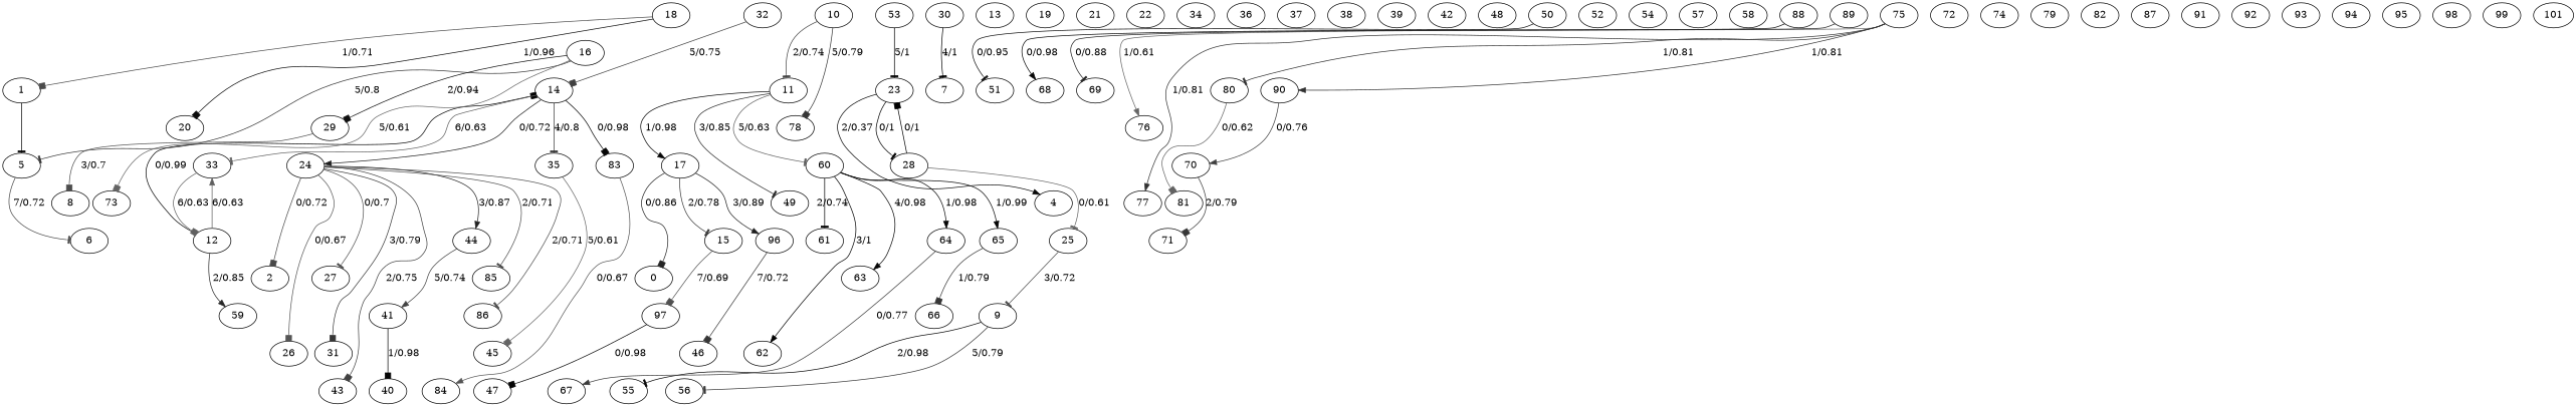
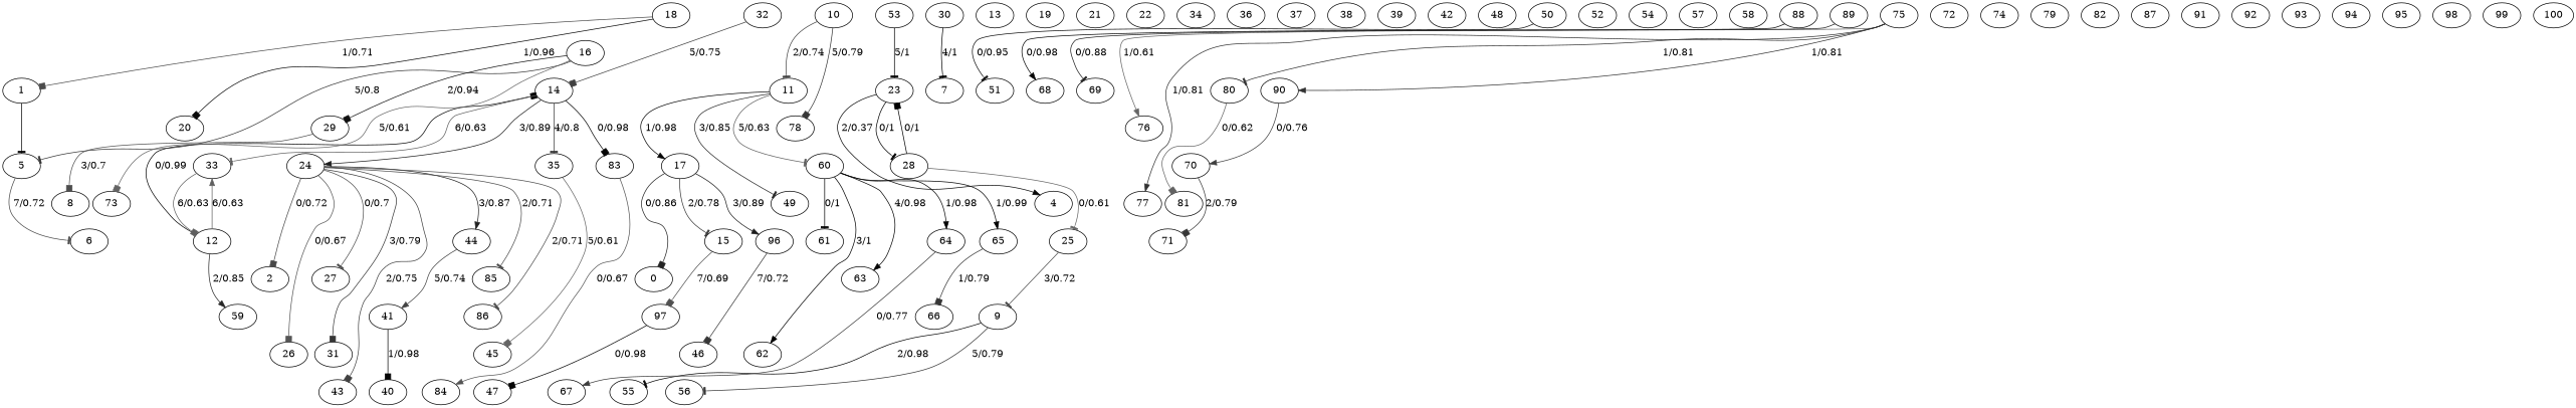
  digraph {
    compound=true
    node [dates=18015.9987515605]
    edge [arrowhead=box color="#050505" curved=1 "nb.mut"=0 weight=0.3]
    n1 [dates=17598.8164794007 label=5]
    n2 [dates=17616.9225967541 label=6]
    n3 [dates=18248.9987515605 label=1]
    n4 [dates=18218.9937578027 label=2]
    n5 [label=0]
    n6 [dates=17852.9787765293 label=4]
    n7 [dates=17668.936329588 label=7]
    n8 [dates=17746.9650436954 label=8]
    n9 [dates=17901.4032459426 label=9]
    n10 [dates=17926.9875156055 label=55]
    n11 [dates=17990.9875156055 label=56]
    n12 [dates=17926.9925093633 label=10]
    n13 [dates=17991 label=11]
    n14 [dates=17990.986267166 label=78]
    n15 [dates=18006.9350811486 label=17]
    n16 [dates=18006.9837702871 label=49]
    n17 [dates=18009.9950062422 label=60]
    n18 [dates=18009.9787765293 label=15]
    n19 [dates=18010.975031211 label=96]
    n20 [dates=18011 label=61]
    n21 [dates=18011.9937578027 label=62]
    n22 [dates=18012.986267166 label=63]
    n23 [dates=18013.9950062422 label=64]
    n24 [dates=18014.9937578027 label=65]
    n25 [dates=18123 label=12]
    n26 [dates=18139.9962546816 label=14]
    n27 [dates=18147.9800249688 label=33]
    n28 [dates=18139.9687890137 label=59]
    n29 [dates=18154.8514357054 label=24]
    n30 [dates=18147.9925093633 label=35]
    n31 [dates=18155 label=83]
    n32 [dates=18158.9875156055 label=13]
    n33 [dates=18210.9987515605 label=26]
    n34 [dates=18218.9975031211 label=27]
    n35 [dates=18158.9875156055 label=31]
    n36 [dates=18156 label=43]
    n37 [dates=18156.9937578027 label=44]
    n38 [dates=18156.9737827715 label=85]
    n39 [dates=18157.9912609238 label=86]
    n40 [dates=18154.9900124844 label=32]
    n41 [dates=18157.9825218477 label=45]
    n42 [dates=18155.9975031211 label=84]
    n43 [dates=18011.9900124844 label=97]
    n44 [dates=18159 label=47]
    n45 [dates=17557 label=16]
    n46 [dates=17598.4843945069 label=29]
    n47 [dates=17845.9650436954 label=73]
    n48 [dates=18135.9950062422 label=46]
    n49 [dates=18241.9987515605 label=18]
    n50 [dates=18245.9975031211 label=20]
    n51 [dates=18246.9962546816 label=19]
    n52 [dates=18262.9962546816 label=21]
    n53 [dates=18271.9937578027 label=22]
    n54 [dates=17845.9063670412 label=23]
    n55 [dates=17852.9213483146 label=28]
    n56 [dates=17859.9325842697 label=25]
    n57 [dates=18158.9925093633 label=41]
    n58 [dates=17616.975031211 label=30]
    n59 [dates=18135.9650436954 label=34]
    n60 [dates=18210.9762796504 label=36]
    n61 [dates=18210.9812734082 label=37]
    n62 [dates=17990.9837702871 label=38]
    n63 [dates=18210.9775280899 label=39]
    n64 [dates=18249 label=40]
    n65 [dates=18154.9850187266 label=42]
    n66 [dates=18159.9962546816 label=48]
    n67 [dates=18241.9937578027 label=50]
    n68 [dates=18246.9975031211 label=51]
    n69 [dates=18245.9987515605 label=52]
    n70 [dates=17746.9987515605 label=53]
    n71 [dates=17902.9712858926 label=54]
    n72 [dates=18210.9900124844 label=57]
    n73 [dates=18122.9900124844 label=58]
    n74 [dates=18016.9925093633 label=67]
    n75 [label=66]
    n76 [dates=18210.9987515605 label=68]
    n77 [dates=18246.9975031211 label=69]
    n78 [dates=18246 label=70]
    n79 [dates=18263 label=71]
    n80 [dates=18271.9900124844 label=72]
    n81 [dates=17859.9413233458 label=74]
    n82 [dates=18207.5405742821 label=75]
    n83 [dates=18218.9962546816 label=76]
    n84 [dates=18210.9650436954 label=77]
    n85 [dates=18210.7528089888 label=80]
    n86 [dates=18210.4444444444 label=90]
    n87 [dates=18248.9950062422 label=81]
    n88 [dates=18238.9962546816 label=79]
    n89 [dates=18158.9887640449 label=82]
    n90 [dates=18158.9925093633 label=87]
    n91 [dates=18159.9887640449 label=88]
    n92 [dates=18160.9900124844 label=89]
    n93 [dates=18161.9900124844 label=91]
    n94 [dates=18162.9875156055 label=92]
    n95 [dates=18163.9937578027 label=93]
    n96 [dates=18164.9825218477 label=94]
    n97 [dates=18165.9700374532 label=95]
    n98 [dates=18012.9650436954 label=98]
    n99 [dates=18013.9575530587 label=99]
-   n100 [dates=18014.9600499376 label=101]
+   n100 [dates=18014.9600499376 label=100]
    subgraph sub_1 {
      label="Cluster 1"
      n1
      n2
    }
    subgraph sub_2 {
      label="Cluster 1"
      n3
      n4
      n5
      n6
    }
    n1 -> n2 [arrowhead=tee color="#484848" label="7/0.72" "nb.mut"=7 weight=0.4]
    n3 -> n1 [arrowhead=tee color="" curved="" "nb.mut"="" weight=""]
    n9 -> n10 [arrowhead=tee label="2/0.98" "nb.mut"=2 weight=0.97752808988764]
    n9 -> n11 [arrowhead=tee color="#363636" label="5/0.79" "nb.mut"=5 weight=0.794007490636704]
    n12 -> n13 [arrowhead=tee color="#434343" label="2/0.74" "nb.mut"=2]
    n12 -> n14 [color="#363636" label="5/0.79" "nb.mut"=5 weight=0.787765293383271]
    n13 -> n15 [arrowhead=normal label="1/0.98" "nb.mut"=1 weight=0.4]
    n13 -> n16 [arrowhead=tee color="#272727" label="3/0.85" "nb.mut"=3 weight=0.850187265917603]
    n13 -> n17 [arrowhead=tee color="#5F5F5F" label="5/0.63" "nb.mut"=5 weight=0.629213483146067]
    n15 -> n5 [color="#242424" label="0/0.86" weight=0.2]
    n15 -> n18 [arrowhead=tee color="#393939" label="2/0.78" "nb.mut"=2 weight=0.5]
    n15 -> n19 [arrowhead=normal color="#1C1C1C" label="3/0.89" "nb.mut"=3 weight=0.886392009987516]
-   n17 -> n20 [arrowhead=tee color="#000000" label="2/0.74" weight=1]
+   n17 -> n20 [arrowhead=tee color="#000000" label="0/1" weight=1]
    n17 -> n21 [arrowhead=normal color="#000000" label="3/1" "nb.mut"=3 weight=0.995006242197253]
    n17 -> n22 [arrowhead=normal label="4/0.98" "nb.mut"=4 weight=0.975031210986267]
    n17 -> n23 [arrowhead=normal label="1/0.98" "nb.mut"=1 weight=0.982521847690387]
    n17 -> n24 [arrowhead=normal color="#030303" label="1/0.99" "nb.mut"=1 weight=0.987515605493134]
    n18 -> n43 [color="#505050" label="7/0.69" "nb.mut"=7 weight=0.689138576779026]
    n19 -> n48 [color="#363636" label="7/0.72" weight=0.791510611735331]
    n23 -> n74 [arrowhead=normal color="#3B3B3B" label="0/0.77" weight=0.769038701622971]
    n24 -> n75 [color="#363636" label="1/0.79" "nb.mut"=1 weight=0.791510611735331]
    n25 -> n26 [color="#030303" label="0/0.99" weight=0.4]
    n25 -> n27 [arrowhead=normal color="#5F5F5F" label="6/0.63" "nb.mut"=6 weight=4]
    n25 -> n28 [arrowhead=normal color="#272727" label="2/0.85" "nb.mut"=2 weight=0.84769038701623]
    n26 -> n27 [arrowhead=tee color="#5F5F5F" label="6/0.63" "nb.mut"=6 weight=0.8]
-   n26 -> n29 [arrowhead=normal color="#1C1C1C" label="0/0.72" "nb.mut"=3 weight=0.7]
+   n26 -> n29 [arrowhead=normal color="#1C1C1C" label="3/0.89" "nb.mut"=3 weight=0.7]
    n26 -> n30 [arrowhead=tee color="#343434" label="4/0.8" "nb.mut"=4 weight=10]
    n26 -> n31 [label="0/0.98" weight=0.975031210986267]
    n27 -> n25 [color="#5F5F5F" label="6/0.63" "nb.mut"=6 weight=0.1]
    n29 -> n4 [color="#484848" label="0/0.72" weight=0.2]
    n29 -> n33 [color="#555555" label="0/0.67" weight=0.5]
    n29 -> n34 [arrowhead=tee color="#4D4D4D" label="0/0.7"]
    n29 -> n35 [color="#363636" label="3/0.79" "nb.mut"=3]
    n29 -> n36 [color="#404040" label="2/0.75" "nb.mut"=2 weight=0.749063670411985]
    n29 -> n37 [arrowhead=normal color="#212121" label="3/0.87" "nb.mut"=3 weight=0.866416978776529]
    n29 -> n38 [arrowhead=tee color="#4B4B4B" label="2/0.71" "nb.mut"=2 weight=0.709113607990012]
    n29 -> n39 [arrowhead=tee color="#4B4B4B" label="2/0.71" "nb.mut"=2 weight=0.709113607990012]
    n30 -> n41 [color="#646464" label="5/0.61" "nb.mut"=5 weight=0.612983770287141]
    n31 -> n42 [arrowhead=normal color="#555555" label="0/0.67" weight=0.66916354556804]
    n37 -> n57 [arrowhead=normal color="#434343" label="5/0.74" "nb.mut"=5 weight=0.8]
    n40 -> n26 [color="#404040" label="5/0.75" "nb.mut"=5 weight=0.1]
    n43 -> n44 [label="0/0.98" weight=0.982521847690387]
    n45 -> n1 [arrowhead=tee color="#343434" label="5/0.8" "nb.mut"=5]
    n45 -> n46 [color="#0F0F0F" label="2/0.94" "nb.mut"=2 weight=0.1]
    n45 -> n47 [color="#646464" label="5/0.61" "nb.mut"=5 weight=0.607990012484395]
    n46 -> n8 [color="#4D4D4D" label="3/0.7" "nb.mut"=3 weight=0.01]
    n49 -> n3 [color="#4B4B4B" label="1/0.71" "nb.mut"=1 weight=0.1]
    n49 -> n50 [color="#0A0A0A" label="1/0.96" "nb.mut"=1 weight=0.6]
    n54 -> n6 [arrowhead=normal color="#080808" label="2/0.37" "nb.mut"=2]
    n54 -> n55 [arrowhead=tee color="#000000" label="0/1" weight=1]
    n55 -> n54 [color="#000000" label="0/1" weight=1]
    n55 -> n56 [arrowhead=tee color="#646464" label="0/0.61" weight=0.5]
    n56 -> n9 [arrowhead=tee color="#484848" label="3/0.72" "nb.mut"=3 weight=-0.7]
    n57 -> n64 [label="1/0.98" "nb.mut"=1 weight=19]
    n58 -> n7 [arrowhead=tee color="#000000" label="4/1" "nb.mut"=4 weight=0.1]
    n67 -> n68 [arrowhead=tee color="#0D0D0D" label="0/0.95" weight=0.948813982521848]
    n70 -> n54 [arrowhead=tee color="#000000" label="5/1" "nb.mut"=5 weight=1]
    n78 -> n79 [color="#363636" label="2/0.79" "nb.mut"=2 weight=0.791510611735331]
    n82 -> n83 [arrowhead=normal color="#646464" label="1/0.61" "nb.mut"=1 weight=0.610486891385768]
    n82 -> n84 [arrowhead=normal color="#313131" label="1/0.81" "nb.mut"=1 weight=0.808988764044944]
    n82 -> n85 [arrowhead=tee color="#313131" label="1/0.81" "nb.mut"=1 weight=0.811485642946317]
    n82 -> n86 [arrowhead=normal color="#313131" label="1/0.81" "nb.mut"=1 weight=0.805243445692884]
    n85 -> n87 [color="#626262" label="0/0.62" weight=0.615480649188514]
    n86 -> n78 [arrowhead=normal color="#3E3E3E" label="0/0.76" weight=0.764044943820225]
    n91 -> n76 [arrowhead=normal label="0/0.98" weight=0.978776529338327]
    n92 -> n77 [arrowhead=tee color="#1F1F1F" label="0/0.88" weight=0.880149812734082]
  }
